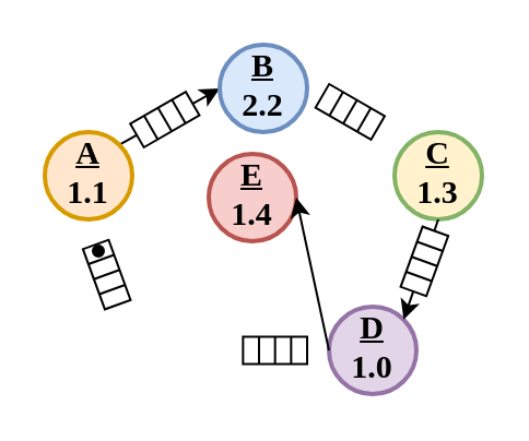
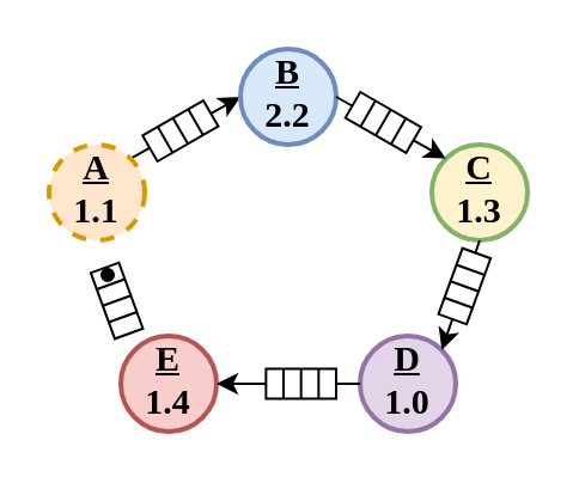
  <mxCell id="0" />
  <mxCell id="1" parent="0" />
  <mxCell id="2" value="" style="endArrow=classic;html=1;rounded=0;exitX=1;exitY=0;exitDx=0;exitDy=0;entryX=0;entryY=0.5;entryDx=0;entryDy=0;" edge="1" parent="1" source="3" target="4"><mxGeometry width="50" height="50" relative="1" as="geometry"><mxPoint x="70" y="150" as="sourcePoint" /><mxPoint x="120" y="100" as="targetPoint" /></mxGeometry></mxCell>
- <mxCell id="3" value="&lt;font size=&quot;1&quot; face=&quot;Times New Roman&quot;&gt;&lt;b style=&quot;font-size: 15px;&quot;&gt;&lt;u&gt;A&lt;/u&gt;&lt;br&gt;1.1&lt;/b&gt;&lt;/font&gt;" style="ellipse;whiteSpace=wrap;html=1;fillColor=#ffe6cc;strokeColor=#d79b00;strokeWidth=2;align=center;verticalAlign=middle;spacing=0;spacingTop=-4;" vertex="1" parent="1"><mxGeometry x="20" y="60" width="40" height="40" as="geometry" /></mxCell>
+ <mxCell id="3" value="&lt;font size=&quot;1&quot; face=&quot;Times New Roman&quot;&gt;&lt;b style=&quot;font-size: 15px;&quot;&gt;&lt;u&gt;A&lt;/u&gt;&lt;br&gt;1.1&lt;/b&gt;&lt;/font&gt;" style="ellipse;whiteSpace=wrap;html=1;fillColor=#ffe6cc;strokeColor=#d79b00;strokeWidth=2;align=center;verticalAlign=middle;spacing=0;spacingTop=-4;dashed=1;" vertex="1" parent="1"><mxGeometry x="20" y="60" width="40" height="40" as="geometry" /></mxCell>
  <mxCell id="4" value="&lt;font size=&quot;1&quot; face=&quot;Times New Roman&quot;&gt;&lt;b style=&quot;font-size: 15px;&quot;&gt;&lt;u&gt;B&lt;/u&gt;&lt;br&gt;2.2&lt;/b&gt;&lt;/font&gt;" style="ellipse;whiteSpace=wrap;html=1;fillColor=#dae8fc;strokeColor=#6c8ebf;strokeWidth=2;align=center;verticalAlign=middle;spacing=0;spacingTop=-4;" vertex="1" parent="1"><mxGeometry x="100" y="20" width="40" height="40" as="geometry" /></mxCell>
  <mxCell id="5" value="&lt;font size=&quot;1&quot; face=&quot;Times New Roman&quot;&gt;&lt;b style=&quot;font-size: 15px;&quot;&gt;&lt;u&gt;C&lt;/u&gt;&lt;br&gt;1.3&lt;/b&gt;&lt;/font&gt;" style="ellipse;whiteSpace=wrap;html=1;fillColor=#fff2cc;strokeColor=#82b366;strokeWidth=2;align=center;verticalAlign=middle;spacing=0;spacingTop=-4;" vertex="1" parent="1"><mxGeometry x="180" y="60" width="40" height="40" as="geometry" /></mxCell>
- <mxCell id="6" value="&lt;font size=&quot;1&quot; face=&quot;Times New Roman&quot;&gt;&lt;b style=&quot;font-size: 15px;&quot;&gt;&lt;u&gt;E&lt;/u&gt;&lt;br&gt;1.4&lt;/b&gt;&lt;/font&gt;" style="ellipse;whiteSpace=wrap;html=1;fillColor=#f8cecc;strokeColor=#b85450;strokeWidth=2;align=center;verticalAlign=middle;spacing=0;spacingTop=-4;" vertex="1" parent="1"><mxGeometry x="95" y="70" width="40" height="40" as="geometry" /></mxCell>
+ <mxCell id="6" value="&lt;font size=&quot;1&quot; face=&quot;Times New Roman&quot;&gt;&lt;b style=&quot;font-size: 15px;&quot;&gt;&lt;u&gt;E&lt;/u&gt;&lt;br&gt;1.4&lt;/b&gt;&lt;/font&gt;" style="ellipse;whiteSpace=wrap;html=1;fillColor=#f8cecc;strokeColor=#b85450;strokeWidth=2;align=center;verticalAlign=middle;spacing=0;spacingTop=-4;" vertex="1" parent="1"><mxGeometry x="50" y="140" width="40" height="40" as="geometry" /></mxCell>
  <mxCell id="7" value="&lt;font size=&quot;1&quot; face=&quot;Times New Roman&quot;&gt;&lt;b style=&quot;font-size: 15px;&quot;&gt;&lt;u&gt;D&lt;/u&gt;&lt;br&gt;1.0&lt;/b&gt;&lt;/font&gt;" style="ellipse;whiteSpace=wrap;html=1;fillColor=#e1d5e7;strokeColor=#9673a6;strokeWidth=2;align=center;verticalAlign=middle;spacing=0;spacingTop=-4;" vertex="1" parent="1"><mxGeometry x="150" y="140" width="40" height="40" as="geometry" /></mxCell>
  <mxCell id="8" value="" style="group;rotation=-30;fillColor=none;" vertex="1" connectable="0" parent="1"><mxGeometry x="60" y="45.5" width="29.33" height="12.5" as="geometry" /></mxCell>
  <mxCell id="9" value="" style="group;rotation=-30;fillColor=#FFFFFF;" vertex="1" connectable="0" parent="8"><mxGeometry x="0.244" y="2.5" width="29.33" height="12.5" as="geometry" /></mxCell>
  <mxCell id="10" value="" style="rounded=0;whiteSpace=wrap;html=1;rotation=-30;" vertex="1" parent="9"><mxGeometry width="29.33" height="12.5" as="geometry" /></mxCell>
  <mxCell id="11" value="" style="endArrow=none;html=1;rounded=0;entryX=0.25;entryY=0;entryDx=0;entryDy=0;exitX=0.25;exitY=1;exitDx=0;exitDy=0;" edge="1" parent="9" source="10" target="10"><mxGeometry width="50" height="50" relative="1" as="geometry"><mxPoint x="10.999" y="16.667" as="sourcePoint" /><mxPoint x="48.394" y="5.833" as="targetPoint" /></mxGeometry></mxCell>
  <mxCell id="12" value="" style="endArrow=none;html=1;rounded=0;entryX=0.5;entryY=0;entryDx=0;entryDy=0;exitX=0.5;exitY=1;exitDx=0;exitDy=0;" edge="1" parent="9" source="10" target="10"><mxGeometry width="50" height="50" relative="1" as="geometry"><mxPoint x="17.598" y="10.833" as="sourcePoint" /><mxPoint x="14.665" y="6.667" as="targetPoint" /></mxGeometry></mxCell>
  <mxCell id="13" value="" style="endArrow=none;html=1;rounded=0;entryX=0.75;entryY=0;entryDx=0;entryDy=0;exitX=0.75;exitY=1;exitDx=0;exitDy=0;" edge="1" parent="9" source="10" target="10"><mxGeometry width="50" height="50" relative="1" as="geometry"><mxPoint x="23.464" y="7.5" as="sourcePoint" /><mxPoint x="23.464" y="7.5" as="targetPoint" /></mxGeometry></mxCell>
+ <mxCell id="14" value="" style="endArrow=classic;html=1;rounded=0;exitX=1;exitY=0.5;exitDx=0;exitDy=0;entryX=0;entryY=0;entryDx=0;entryDy=0;" edge="1" parent="1" source="4" target="5"><mxGeometry width="50" height="50" relative="1" as="geometry"><mxPoint x="64" y="76" as="sourcePoint" /><mxPoint x="110" y="50" as="targetPoint" /></mxGeometry></mxCell>
  <mxCell id="15" value="" style="endArrow=classic;html=1;rounded=0;exitX=0.5;exitY=1;exitDx=0;exitDy=0;entryX=1;entryY=0;entryDx=0;entryDy=0;" edge="1" parent="1" source="5" target="7"><mxGeometry width="50" height="50" relative="1" as="geometry"><mxPoint x="74" y="86" as="sourcePoint" /><mxPoint x="120" y="60" as="targetPoint" /></mxGeometry></mxCell>
  <mxCell id="16" value="" style="endArrow=classic;html=1;rounded=0;exitX=0;exitY=0.5;exitDx=0;exitDy=0;entryX=1;entryY=0.5;entryDx=0;entryDy=0;" edge="1" parent="1" source="7" target="6"><mxGeometry width="50" height="50" relative="1" as="geometry"><mxPoint x="84" y="96" as="sourcePoint" /><mxPoint x="130" y="70" as="targetPoint" /></mxGeometry></mxCell>
  <mxCell id="17" value="" style="group;rotation=-30;fillColor=#FFFFFF;" vertex="1" connectable="0" parent="1"><mxGeometry x="145.004" y="44.5" width="29.33" height="12.5" as="geometry" /></mxCell>
  <mxCell id="18" value="" style="rounded=0;whiteSpace=wrap;html=1;rotation=30;" vertex="1" parent="17"><mxGeometry width="29.33" height="12.5" as="geometry" /></mxCell>
  <mxCell id="19" value="" style="endArrow=none;html=1;rounded=0;entryX=0.25;entryY=0;entryDx=0;entryDy=0;exitX=0.25;exitY=1;exitDx=0;exitDy=0;" edge="1" parent="17" source="18" target="18"><mxGeometry width="50" height="50" relative="1" as="geometry"><mxPoint x="10.999" y="16.667" as="sourcePoint" /><mxPoint x="48.394" y="5.833" as="targetPoint" /></mxGeometry></mxCell>
  <mxCell id="20" value="" style="endArrow=none;html=1;rounded=0;entryX=0.5;entryY=0;entryDx=0;entryDy=0;exitX=0.5;exitY=1;exitDx=0;exitDy=0;" edge="1" parent="17" source="18" target="18"><mxGeometry width="50" height="50" relative="1" as="geometry"><mxPoint x="17.598" y="10.833" as="sourcePoint" /><mxPoint x="14.665" y="6.667" as="targetPoint" /></mxGeometry></mxCell>
  <mxCell id="21" value="" style="endArrow=none;html=1;rounded=0;entryX=0.75;entryY=0;entryDx=0;entryDy=0;exitX=0.75;exitY=1;exitDx=0;exitDy=0;" edge="1" parent="17" source="18" target="18"><mxGeometry width="50" height="50" relative="1" as="geometry"><mxPoint x="23.464" y="7.5" as="sourcePoint" /><mxPoint x="23.464" y="7.5" as="targetPoint" /></mxGeometry></mxCell>
  <mxCell id="22" value="" style="group;rotation=110;fillColor=#FFFFFF;" vertex="1" connectable="0" parent="1"><mxGeometry x="179.004" y="113" width="29.33" height="12.5" as="geometry" /></mxCell>
  <mxCell id="23" value="" style="rounded=0;whiteSpace=wrap;html=1;rotation=110;" vertex="1" parent="22"><mxGeometry width="29.33" height="12.5" as="geometry" /></mxCell>
  <mxCell id="24" value="" style="endArrow=none;html=1;rounded=0;entryX=0.25;entryY=0;entryDx=0;entryDy=0;exitX=0.25;exitY=1;exitDx=0;exitDy=0;" edge="1" parent="22" source="23" target="23"><mxGeometry width="50" height="50" relative="1" as="geometry"><mxPoint x="11" y="-4" as="sourcePoint" /><mxPoint x="-11" y="28" as="targetPoint" /></mxGeometry></mxCell>
  <mxCell id="25" value="" style="endArrow=none;html=1;rounded=0;entryX=0.5;entryY=0;entryDx=0;entryDy=0;exitX=0.5;exitY=1;exitDx=0;exitDy=0;" edge="1" parent="22" source="23" target="23"><mxGeometry width="50" height="50" relative="1" as="geometry"><mxPoint x="10" y="5" as="sourcePoint" /><mxPoint x="14" y="6" as="targetPoint" /></mxGeometry></mxCell>
  <mxCell id="26" value="" style="endArrow=none;html=1;rounded=0;entryX=0.75;entryY=0;entryDx=0;entryDy=0;exitX=0.75;exitY=1;exitDx=0;exitDy=0;" edge="1" parent="22" source="23" target="23"><mxGeometry width="50" height="50" relative="1" as="geometry"><mxPoint x="7" y="11" as="sourcePoint" /><mxPoint x="7" y="11" as="targetPoint" /></mxGeometry></mxCell>
  <mxCell id="27" value="" style="group;rotation=-180;fillColor=#FFFFFF;" vertex="1" connectable="0" parent="1"><mxGeometry x="110.674" y="153.75" width="29.33" height="12.5" as="geometry" /></mxCell>
  <mxCell id="28" value="" style="rounded=0;whiteSpace=wrap;html=1;rotation=-180;" vertex="1" parent="27"><mxGeometry width="29.33" height="12.5" as="geometry" /></mxCell>
  <mxCell id="29" value="" style="endArrow=none;html=1;rounded=0;entryX=0.25;entryY=0;entryDx=0;entryDy=0;exitX=0.25;exitY=1;exitDx=0;exitDy=0;" edge="1" parent="27" source="28" target="28"><mxGeometry width="50" height="50" relative="1" as="geometry"><mxPoint x="23" y="-1" as="sourcePoint" /><mxPoint x="-15" y="-10" as="targetPoint" /></mxGeometry></mxCell>
  <mxCell id="30" value="" style="endArrow=none;html=1;rounded=0;entryX=0.5;entryY=0;entryDx=0;entryDy=0;exitX=0.5;exitY=1;exitDx=0;exitDy=0;" edge="1" parent="27" source="28" target="28"><mxGeometry width="50" height="50" relative="1" as="geometry"><mxPoint x="14" y="1" as="sourcePoint" /><mxPoint x="15" y="6" as="targetPoint" /></mxGeometry></mxCell>
  <mxCell id="31" value="" style="endArrow=none;html=1;rounded=0;entryX=0.75;entryY=0;entryDx=0;entryDy=0;exitX=0.75;exitY=1;exitDx=0;exitDy=0;" edge="1" parent="27" source="28" target="28"><mxGeometry width="50" height="50" relative="1" as="geometry"><mxPoint x="8" y="1" as="sourcePoint" /><mxPoint x="8" y="1" as="targetPoint" /></mxGeometry></mxCell>
  <mxCell id="32" value="" style="group;rotation=-110;fillColor=#FFFFFF;" vertex="1" connectable="0" parent="1"><mxGeometry x="33.674" y="119" width="29.33" height="12.5" as="geometry" /></mxCell>
  <mxCell id="33" value="" style="rounded=0;whiteSpace=wrap;html=1;rotation=-110;" vertex="1" parent="32"><mxGeometry width="29.33" height="12.5" as="geometry" /></mxCell>
  <mxCell id="34" value="" style="endArrow=none;html=1;rounded=0;entryX=0.25;entryY=0;entryDx=0;entryDy=0;exitX=0.25;exitY=1;exitDx=0;exitDy=0;" edge="1" parent="32" source="33" target="33"><mxGeometry width="50" height="50" relative="1" as="geometry"><mxPoint x="25" y="12" as="sourcePoint" /><mxPoint x="20" y="-27" as="targetPoint" /></mxGeometry></mxCell>
  <mxCell id="35" value="" style="endArrow=none;html=1;rounded=0;entryX=0.5;entryY=0;entryDx=0;entryDy=0;exitX=0.5;exitY=1;exitDx=0;exitDy=0;" edge="1" parent="32" source="33" target="33"><mxGeometry width="50" height="50" relative="1" as="geometry"><mxPoint x="20" y="4" as="sourcePoint" /><mxPoint x="15" y="6" as="targetPoint" /></mxGeometry></mxCell>
  <mxCell id="36" value="" style="endArrow=none;html=1;rounded=0;entryX=0.75;entryY=0;entryDx=0;entryDy=0;exitX=0.75;exitY=1;exitDx=0;exitDy=0;" edge="1" parent="32" source="33" target="33"><mxGeometry width="50" height="50" relative="1" as="geometry"><mxPoint x="17" y="-2" as="sourcePoint" /><mxPoint x="17" y="-2" as="targetPoint" /></mxGeometry></mxCell>
  <mxCell id="37" value="" style="ellipse;whiteSpace=wrap;html=1;aspect=fixed;fillColor=#000000;" vertex="1" parent="1"><mxGeometry x="42" y="112" width="5" height="5" as="geometry" /></mxCell>
